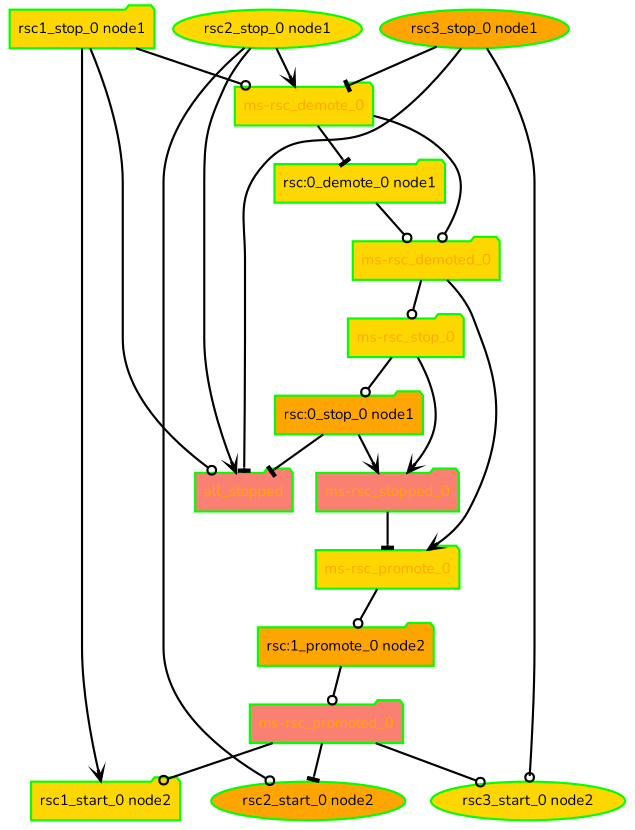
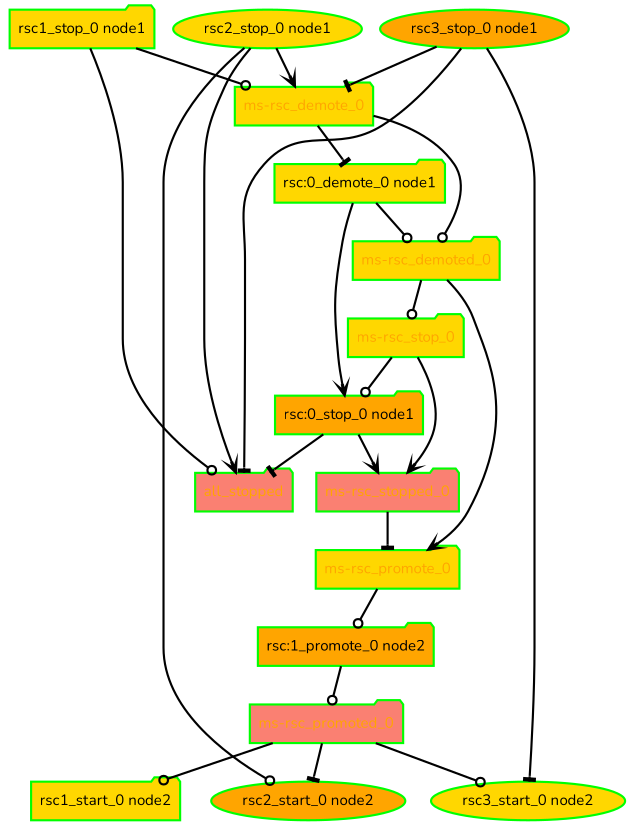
  digraph {
    fontname=Nunito
    node [color=green fillcolor=gold fontcolor=black fontname=Nunito shape=folder style="bold,filled"]
    edge [arrowhead=odot fontname=Nunito style=bold]
    all_stopped [fillcolor=salmon fontcolor=orange]
    "ms-rsc_demote_0" [fontcolor=orange]
    "ms-rsc_demoted_0" [fontcolor=orange]
    "rsc:0_demote_0 node1"
    "ms-rsc_promote_0" [fontcolor=orange]
    "ms-rsc_stop_0" [fontcolor=orange]
    "rsc:0_stop_0 node1" [fillcolor=orange]
    "rsc:1_promote_0 node2" [fillcolor=orange]
    "ms-rsc_stopped_0" [fillcolor=salmon fontcolor=orange]
    "ms-rsc_promoted_0" [fillcolor=salmon fontcolor=orange]
    "rsc1_start_0 node2"
    "rsc2_start_0 node2" [fillcolor=orange shape=ellipse]
    "rsc3_start_0 node2" [shape=ellipse]
    "rsc1_stop_0 node1"
    "rsc2_stop_0 node1" [shape=ellipse]
    "rsc3_stop_0 node1" [fillcolor=orange shape=ellipse]
    "ms-rsc_demote_0" -> "ms-rsc_demoted_0"
    "ms-rsc_demote_0" -> "rsc:0_demote_0 node1" [arrowhead=tee]
    "ms-rsc_demoted_0" -> "ms-rsc_promote_0" [arrowhead=vee]
    "ms-rsc_demoted_0" -> "ms-rsc_stop_0"
    "rsc:0_demote_0 node1" -> "ms-rsc_demoted_0"
+   "rsc:0_demote_0 node1" -> "rsc:0_stop_0 node1" [arrowhead=vee]
    "ms-rsc_promote_0" -> "rsc:1_promote_0 node2"
    "ms-rsc_stop_0" -> "rsc:0_stop_0 node1"
    "ms-rsc_stop_0" -> "ms-rsc_stopped_0" [arrowhead=vee]
    "rsc:0_stop_0 node1" -> all_stopped [arrowhead=tee]
    "rsc:0_stop_0 node1" -> "ms-rsc_stopped_0" [arrowhead=vee]
    "rsc:1_promote_0 node2" -> "ms-rsc_promoted_0"
    "ms-rsc_stopped_0" -> "ms-rsc_promote_0" [arrowhead=tee]
    "ms-rsc_promoted_0" -> "rsc1_start_0 node2"
    "ms-rsc_promoted_0" -> "rsc2_start_0 node2" [arrowhead=tee]
    "ms-rsc_promoted_0" -> "rsc3_start_0 node2"
    "rsc1_stop_0 node1" -> all_stopped
    "rsc1_stop_0 node1" -> "ms-rsc_demote_0"
-   "rsc1_stop_0 node1" -> "rsc1_start_0 node2" [arrowhead=vee]
    "rsc2_stop_0 node1" -> all_stopped [arrowhead=vee]
    "rsc2_stop_0 node1" -> "ms-rsc_demote_0" [arrowhead=vee]
    "rsc2_stop_0 node1" -> "rsc2_start_0 node2"
    "rsc3_stop_0 node1" -> all_stopped [arrowhead=tee]
    "rsc3_stop_0 node1" -> "ms-rsc_demote_0" [arrowhead=tee]
-   "rsc3_stop_0 node1" -> "rsc3_start_0 node2"
+   "rsc3_stop_0 node1" -> "rsc3_start_0 node2" [arrowhead=tee]
  }
